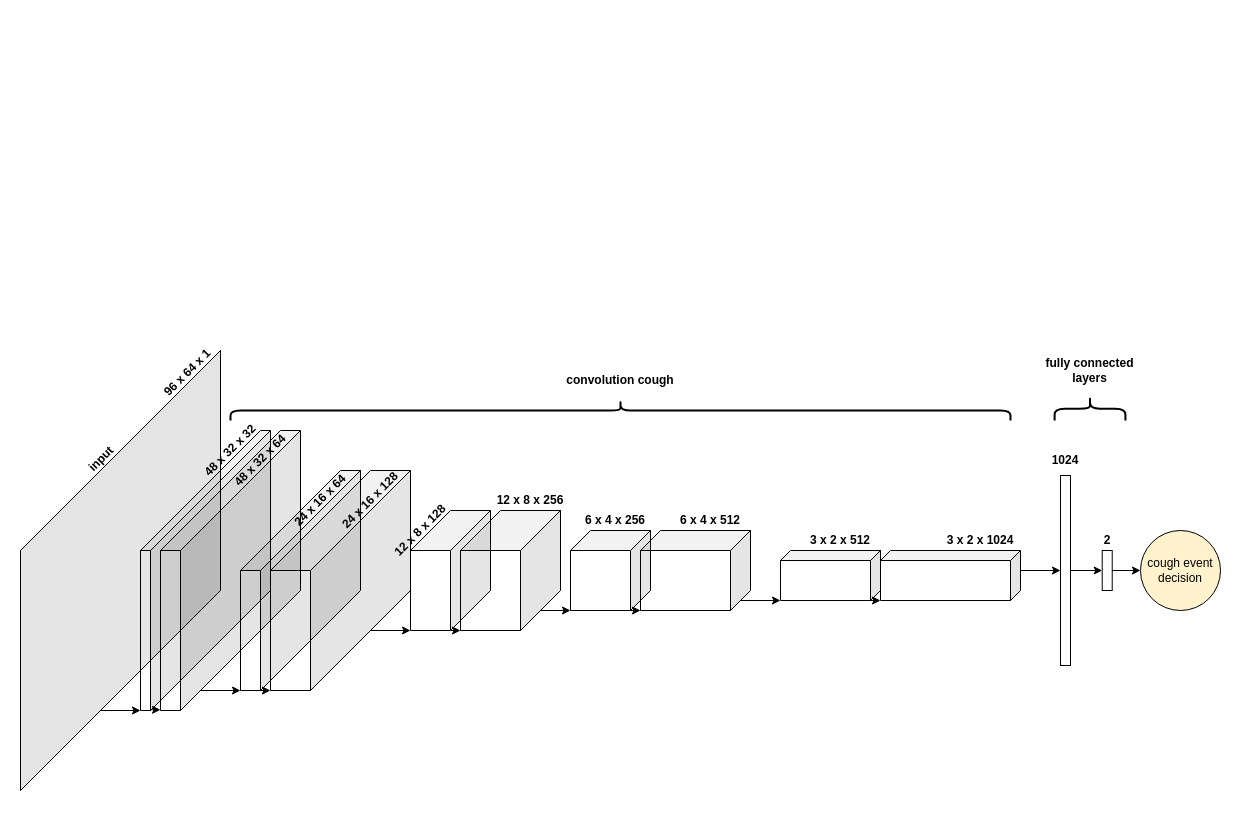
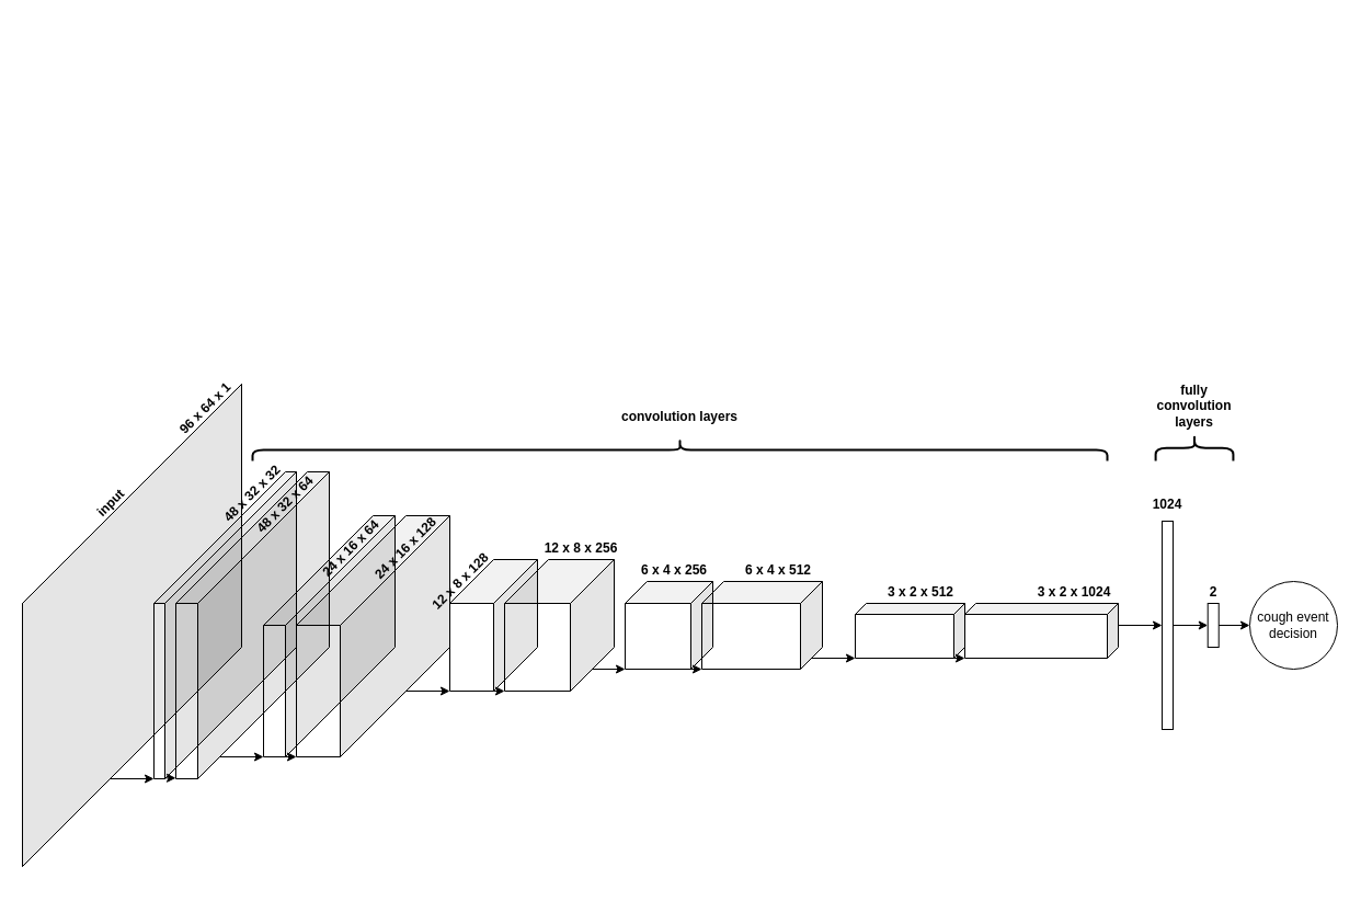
  <mxCell id="0" />
  <mxCell id="1" parent="0" />
  <mxCell id="2" value="" style="shape=cube;whiteSpace=wrap;html=1;boundedLbl=1;backgroundOutline=1;darkOpacity=0.05;darkOpacity2=0.1;fillColor=none;direction=east;size=200;flipV=0;flipH=1;" parent="1" vertex="1"><mxGeometry x="20" y="350" width="200" height="440" as="geometry" /></mxCell>
  <mxCell id="3" value="input&lt;span style=&quot;white-space: pre&quot;&gt;&#09;&lt;/span&gt;&lt;span style=&quot;white-space: pre&quot;&gt;&#09;&lt;/span&gt; &lt;span style=&quot;white-space: pre&quot;&gt;&#09;&lt;/span&gt;96 x 64 x 1" style="text;html=1;strokeColor=none;fillColor=none;align=center;verticalAlign=middle;whiteSpace=wrap;rounded=0;rotation=-45;fontStyle=1;labelBackgroundColor=none;labelBorderColor=none;fontSize=12;" parent="1" vertex="1"><mxGeometry x="59.04" y="400" width="180.96" height="20" as="geometry" /></mxCell>
  <mxCell id="4" value="" style="shape=cube;whiteSpace=wrap;html=1;boundedLbl=1;backgroundOutline=1;darkOpacity=0.05;darkOpacity2=0.1;fillColor=none;direction=east;size=120;flipV=0;flipH=1;" parent="1" vertex="1"><mxGeometry x="140" y="430" width="130" height="280" as="geometry" /></mxCell>
  <mxCell id="5" value="" style="shape=cube;whiteSpace=wrap;html=1;boundedLbl=1;backgroundOutline=1;darkOpacity=0.05;darkOpacity2=0.1;fillColor=none;direction=east;size=120;flipV=0;flipH=1;" parent="1" vertex="1"><mxGeometry x="160" y="430" width="140" height="280" as="geometry" /></mxCell>
  <mxCell id="6" value="48 x 32 x 32" style="text;html=1;strokeColor=none;fillColor=none;align=center;verticalAlign=middle;whiteSpace=wrap;rounded=0;rotation=-45;fontStyle=1;labelBackgroundColor=none;labelBorderColor=none;fontSize=12;" parent="1" vertex="1"><mxGeometry x="190" y="440" width="80" height="20" as="geometry" /></mxCell>
  <mxCell id="7" value="48 x 32 x 64" style="text;html=1;strokeColor=none;fillColor=none;align=center;verticalAlign=middle;whiteSpace=wrap;rounded=0;rotation=-45;fontStyle=1;labelBackgroundColor=none;labelBorderColor=none;fontSize=12;" parent="1" vertex="1"><mxGeometry x="220" y="450" width="80" height="20" as="geometry" /></mxCell>
  <mxCell id="8" value="" style="shape=cube;whiteSpace=wrap;html=1;boundedLbl=1;backgroundOutline=1;darkOpacity=0.05;darkOpacity2=0.1;shadow=0;labelBackgroundColor=none;fillColor=none;flipH=1;flipV=0;direction=east;size=100;" parent="1" vertex="1"><mxGeometry x="240" y="470" width="120" height="220" as="geometry" /></mxCell>
  <mxCell id="9" value="24 x 16 x 64" style="text;html=1;strokeColor=none;fillColor=none;align=center;verticalAlign=middle;whiteSpace=wrap;rounded=0;rotation=-45;fontStyle=1;labelBackgroundColor=none;labelBorderColor=none;fontSize=12;" parent="1" vertex="1"><mxGeometry x="280" y="490" width="80" height="20" as="geometry" /></mxCell>
  <mxCell id="10" value="" style="shape=cube;whiteSpace=wrap;html=1;boundedLbl=1;backgroundOutline=1;darkOpacity=0.05;darkOpacity2=0.1;shadow=0;labelBackgroundColor=none;fillColor=none;flipH=1;flipV=0;direction=east;size=100;" parent="1" vertex="1"><mxGeometry x="270" y="470" width="140" height="220" as="geometry" /></mxCell>
  <mxCell id="11" value="24 x 16 x 128" style="text;html=1;strokeColor=none;fillColor=none;align=center;verticalAlign=middle;whiteSpace=wrap;rounded=0;rotation=-45;fontStyle=1;labelBackgroundColor=none;labelBorderColor=none;fontSize=12;" parent="1" vertex="1"><mxGeometry x="330" y="490" width="80" height="20" as="geometry" /></mxCell>
  <mxCell id="12" value="" style="shape=cube;whiteSpace=wrap;html=1;boundedLbl=1;backgroundOutline=1;darkOpacity=0.05;darkOpacity2=0.1;shadow=0;labelBackgroundColor=none;fillColor=none;flipH=1;flipV=0;direction=east;size=40;" parent="1" vertex="1"><mxGeometry x="410" y="510" width="80" height="120" as="geometry" /></mxCell>
  <mxCell id="13" value="" style="shape=cube;whiteSpace=wrap;html=1;boundedLbl=1;backgroundOutline=1;darkOpacity=0.05;darkOpacity2=0.1;shadow=0;labelBackgroundColor=none;fillColor=none;flipH=1;flipV=0;direction=east;size=40;" parent="1" vertex="1"><mxGeometry x="460" y="510" width="100" height="120" as="geometry" /></mxCell>
  <mxCell id="14" value="12 x 8 x 128" style="text;html=1;strokeColor=none;fillColor=none;align=center;verticalAlign=middle;whiteSpace=wrap;rounded=0;rotation=-45;fontStyle=1;labelBackgroundColor=none;labelBorderColor=none;fontSize=12;" parent="1" vertex="1"><mxGeometry x="380" y="520" width="80" height="20" as="geometry" /></mxCell>
  <mxCell id="15" value="12 x 8 x 256" style="text;html=1;strokeColor=none;fillColor=none;align=center;verticalAlign=middle;whiteSpace=wrap;rounded=0;rotation=0;fontStyle=1;labelBackgroundColor=none;labelBorderColor=none;fontSize=12;" parent="1" vertex="1"><mxGeometry x="490" y="490" width="80" height="20" as="geometry" /></mxCell>
  <mxCell id="16" value="" style="shape=cube;whiteSpace=wrap;html=1;boundedLbl=1;backgroundOutline=1;darkOpacity=0.05;darkOpacity2=0.1;shadow=0;labelBackgroundColor=none;fillColor=none;flipH=1;flipV=0;direction=east;size=20;" parent="1" vertex="1"><mxGeometry x="570" y="530" width="80" height="80" as="geometry" /></mxCell>
  <mxCell id="17" value="6 x 4 x 256" style="text;html=1;strokeColor=none;fillColor=none;align=center;verticalAlign=middle;whiteSpace=wrap;rounded=0;rotation=0;fontStyle=1;labelBackgroundColor=none;labelBorderColor=none;fontSize=12;" parent="1" vertex="1"><mxGeometry x="575" y="510" width="80" height="20" as="geometry" /></mxCell>
  <mxCell id="18" value="" style="shape=cube;boundedLbl=1;backgroundOutline=1;darkOpacity=0.05;darkOpacity2=0.1;shadow=0;labelBackgroundColor=none;fillColor=none;flipH=1;flipV=0;direction=east;size=20;labelBorderColor=none;whiteSpace=wrap;html=1;sketch=0;" parent="1" vertex="1"><mxGeometry x="640" y="530" width="110" height="80" as="geometry" /></mxCell>
  <mxCell id="19" value="6 x 4 x 512" style="text;html=1;strokeColor=none;fillColor=none;align=center;verticalAlign=middle;whiteSpace=wrap;rounded=0;rotation=0;fontStyle=1;labelBackgroundColor=none;labelBorderColor=none;fontSize=12;" parent="1" vertex="1"><mxGeometry x="670" y="510" width="80" height="20" as="geometry" /></mxCell>
  <mxCell id="20" value="" style="shape=cube;boundedLbl=1;backgroundOutline=1;darkOpacity=0.05;darkOpacity2=0.1;shadow=0;labelBackgroundColor=none;fillColor=none;flipH=1;flipV=0;direction=east;size=10;labelBorderColor=none;whiteSpace=wrap;html=1;sketch=0;" parent="1" vertex="1"><mxGeometry x="780" y="550" width="100" height="50" as="geometry" /></mxCell>
  <mxCell id="21" value="3 x 2 x 512" style="text;html=1;strokeColor=none;fillColor=none;align=center;verticalAlign=middle;whiteSpace=wrap;rounded=0;rotation=0;fontStyle=1;labelBackgroundColor=none;labelBorderColor=none;fontSize=12;" parent="1" vertex="1"><mxGeometry x="800" y="530" width="80" height="20" as="geometry" /></mxCell>
  <mxCell id="22" value="" style="shape=cube;boundedLbl=1;backgroundOutline=1;darkOpacity=0.05;darkOpacity2=0.1;shadow=0;labelBackgroundColor=none;fillColor=none;flipH=1;flipV=0;direction=east;size=10;labelBorderColor=none;whiteSpace=wrap;html=1;sketch=0;" parent="1" vertex="1"><mxGeometry x="880" y="550" width="140" height="50" as="geometry" /></mxCell>
  <mxCell id="23" value="3 x 2 x 1024" style="text;html=1;strokeColor=none;fillColor=none;align=center;verticalAlign=middle;whiteSpace=wrap;rounded=0;rotation=0;fontStyle=1;labelBackgroundColor=none;labelBorderColor=none;fontSize=12;" parent="1" vertex="1"><mxGeometry x="940" y="530" width="80" height="20" as="geometry" /></mxCell>
  <mxCell id="24" value="" style="rounded=0;whiteSpace=wrap;html=1;shadow=0;labelBackgroundColor=none;sketch=0;fontSize=12;fillColor=none;gradientColor=none;" parent="1" vertex="1"><mxGeometry x="1060" y="475" width="10" height="190" as="geometry" /></mxCell>
  <mxCell id="25" value="" style="edgeStyle=segmentEdgeStyle;endArrow=classic;html=1;rounded=0;fontSize=12;" parent="1" edge="1"><mxGeometry width="50" height="50" relative="1" as="geometry"><mxPoint x="100" y="710" as="sourcePoint" /><mxPoint x="140" y="710" as="targetPoint" /></mxGeometry></mxCell>
  <mxCell id="26" value="" style="edgeStyle=segmentEdgeStyle;endArrow=classic;html=1;rounded=0;fontSize=12;entryX=1;entryY=1;entryDx=0;entryDy=0;entryPerimeter=0;" parent="1" target="5" edge="1"><mxGeometry width="50" height="50" relative="1" as="geometry"><mxPoint x="150" y="709.31" as="sourcePoint" /><mxPoint x="320" y="709.31" as="targetPoint" /></mxGeometry></mxCell>
  <mxCell id="27" value="" style="edgeStyle=segmentEdgeStyle;endArrow=classic;html=1;rounded=0;fontSize=12;" parent="1" edge="1"><mxGeometry width="50" height="50" relative="1" as="geometry"><mxPoint x="200" y="690" as="sourcePoint" /><mxPoint x="240" y="690" as="targetPoint" /></mxGeometry></mxCell>
  <mxCell id="28" value="" style="edgeStyle=segmentEdgeStyle;endArrow=classic;html=1;rounded=0;fontSize=12;" parent="1" edge="1"><mxGeometry width="50" height="50" relative="1" as="geometry"><mxPoint x="370" y="630" as="sourcePoint" /><mxPoint x="410" y="630" as="targetPoint" /></mxGeometry></mxCell>
  <mxCell id="29" value="" style="edgeStyle=segmentEdgeStyle;endArrow=classic;html=1;rounded=0;fontSize=12;" parent="1" edge="1"><mxGeometry width="50" height="50" relative="1" as="geometry"><mxPoint x="540" y="610" as="sourcePoint" /><mxPoint x="570" y="610" as="targetPoint" /></mxGeometry></mxCell>
  <mxCell id="30" value="" style="edgeStyle=segmentEdgeStyle;endArrow=classic;html=1;rounded=0;fontSize=12;" parent="1" edge="1"><mxGeometry width="50" height="50" relative="1" as="geometry"><mxPoint x="740" y="600" as="sourcePoint" /><mxPoint x="780" y="600" as="targetPoint" /></mxGeometry></mxCell>
  <mxCell id="31" value="" style="edgeStyle=segmentEdgeStyle;endArrow=classic;html=1;rounded=0;fontSize=12;entryX=0;entryY=0.5;entryDx=0;entryDy=0;" parent="1" target="24" edge="1"><mxGeometry width="50" height="50" relative="1" as="geometry"><mxPoint x="1020" y="570" as="sourcePoint" /><mxPoint x="1060" y="569.66" as="targetPoint" /></mxGeometry></mxCell>
  <mxCell id="32" value="" style="edgeStyle=segmentEdgeStyle;endArrow=classic;html=1;rounded=0;fontSize=12;startArrow=none;entryX=0;entryY=0.5;entryDx=0;entryDy=0;exitX=1;exitY=0.5;exitDx=0;exitDy=0;" parent="1" target="34" edge="1" source="24"><mxGeometry width="50" height="50" relative="1" as="geometry"><mxPoint x="1100" y="570" as="sourcePoint" /><mxPoint x="1180" y="570" as="targetPoint" /></mxGeometry></mxCell>
  <mxCell id="33" value="" style="edgeStyle=orthogonalEdgeStyle;rounded=0;orthogonalLoop=1;jettySize=auto;html=1;" edge="1" parent="1" source="34" target="45"><mxGeometry relative="1" as="geometry" /></mxCell>
  <mxCell id="34" value="" style="rounded=0;whiteSpace=wrap;html=1;shadow=0;labelBackgroundColor=none;sketch=0;fontSize=12;fillColor=none;gradientColor=none;" parent="1" vertex="1"><mxGeometry x="1101.72" y="550" width="10" height="40" as="geometry" /></mxCell>
  <mxCell id="35" value="" style="edgeStyle=segmentEdgeStyle;endArrow=classic;html=1;rounded=0;fontSize=12;" parent="1" edge="1"><mxGeometry width="50" height="50" relative="1" as="geometry"><mxPoint x="260" y="690" as="sourcePoint" /><mxPoint x="270" y="690" as="targetPoint" /></mxGeometry></mxCell>
  <mxCell id="36" value="" style="edgeStyle=segmentEdgeStyle;endArrow=classic;html=1;rounded=0;fontSize=12;" parent="1" edge="1"><mxGeometry width="50" height="50" relative="1" as="geometry"><mxPoint x="450" y="630" as="sourcePoint" /><mxPoint x="460" y="630" as="targetPoint" /></mxGeometry></mxCell>
  <mxCell id="37" value="" style="edgeStyle=segmentEdgeStyle;endArrow=classic;html=1;rounded=0;fontSize=12;" parent="1" edge="1"><mxGeometry width="50" height="50" relative="1" as="geometry"><mxPoint x="630" y="610" as="sourcePoint" /><mxPoint x="640" y="610" as="targetPoint" /></mxGeometry></mxCell>
  <mxCell id="38" value="" style="edgeStyle=segmentEdgeStyle;endArrow=classic;html=1;rounded=0;fontSize=12;" parent="1" edge="1"><mxGeometry width="50" height="50" relative="1" as="geometry"><mxPoint x="870" y="600" as="sourcePoint" /><mxPoint x="880" y="600" as="targetPoint" /></mxGeometry></mxCell>
  <mxCell id="39" value="1024" style="text;html=1;strokeColor=none;fillColor=none;align=center;verticalAlign=middle;whiteSpace=wrap;rounded=0;rotation=0;fontStyle=1;labelBackgroundColor=none;labelBorderColor=none;fontSize=12;" parent="1" vertex="1"><mxGeometry x="1045" y="450" width="40" height="20" as="geometry" /></mxCell>
  <mxCell id="40" value="2" style="text;html=1;strokeColor=none;fillColor=none;align=center;verticalAlign=middle;whiteSpace=wrap;rounded=0;rotation=0;fontStyle=1;labelBackgroundColor=none;labelBorderColor=none;fontSize=12;" parent="1" vertex="1"><mxGeometry x="1086.72" y="530" width="40" height="20" as="geometry" /></mxCell>
  <mxCell id="41" value="" style="shape=curlyBracket;whiteSpace=wrap;html=1;rounded=1;rotation=90;size=0.5;strokeWidth=2;" parent="1" vertex="1"><mxGeometry x="610" y="20" width="20" height="780" as="geometry" /></mxCell>
  <mxCell id="42" value="" style="shape=curlyBracket;whiteSpace=wrap;html=1;rounded=1;rotation=90;size=0.5;strokeWidth=2;" parent="1" vertex="1"><mxGeometry x="1077.72" y="372.79" width="23.6" height="70.82" as="geometry" /></mxCell>
- <mxCell id="43" value="convolution cough" style="text;html=1;strokeColor=none;fillColor=none;align=center;verticalAlign=middle;whiteSpace=wrap;rounded=0;strokeWidth=1;fontSize=12;fontStyle=1" parent="1" vertex="1"><mxGeometry x="535" y="360" width="170" height="40" as="geometry" /></mxCell>
- <mxCell id="44" value="fully connected layers" style="text;html=1;strokeColor=none;fillColor=none;align=center;verticalAlign=middle;whiteSpace=wrap;rounded=0;strokeWidth=1;fontSize=12;fontStyle=1" parent="1" vertex="1"><mxGeometry x="1042.02" y="350" width="95" height="40" as="geometry" /></mxCell>
- <mxCell id="45" value="cough event decision" style="ellipse;whiteSpace=wrap;html=1;fillColor=#fff2cc;" vertex="1" parent="1"><mxGeometry x="1140" y="530" width="80" height="80" as="geometry" /></mxCell>
+ <mxCell id="43" value="convolution layers" style="text;html=1;strokeColor=none;fillColor=none;align=center;verticalAlign=middle;whiteSpace=wrap;rounded=0;strokeWidth=1;fontSize=12;fontStyle=1" parent="1" vertex="1"><mxGeometry x="535" y="360" width="170" height="40" as="geometry" /></mxCell>
+ <mxCell id="44" value="fully convolution layers" style="text;html=1;strokeColor=none;fillColor=none;align=center;verticalAlign=middle;whiteSpace=wrap;rounded=0;strokeWidth=1;fontSize=12;fontStyle=1" parent="1" vertex="1"><mxGeometry x="1042.02" y="350" width="95" height="40" as="geometry" /></mxCell>
+ <mxCell id="45" value="cough event decision" style="ellipse;whiteSpace=wrap;html=1;" vertex="1" parent="1"><mxGeometry x="1140" y="530" width="80" height="80" as="geometry" /></mxCell>
